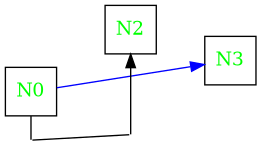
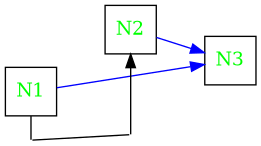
  digraph {
    rankdir=LR
    node [shape=point]
    edge [color=black weight=1]
    L1 [style=invis width=0]
-   N1 [fontcolor=green shape=rect width=0 label=N0]
+   N1 [fontcolor=green shape=rect width=0]
    L2 [style=invis width=0]
    N2 [fontcolor=green shape=rect width=0]
    N3 [fontcolor=green shape=rect width=0]
    L3 [style=invis width=0]
    subgraph sub_1 {
      rank=same
      L1
      N1
    }
    subgraph sub_2 {
      rank=same
      L2
      N2
    }
    L1 -> L2 [arrowhead=none]
    N1 -> L1 [arrowtail=none dir=back]
    N1 -> N3 [color=blue weight=10]
    N2 -> L2 [dir=back]
+   N2 -> N3 [color=blue weight=10]
  }
